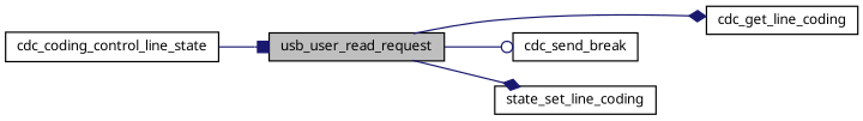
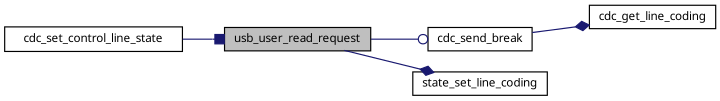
  digraph {
    fontname="Noto Sans"
    rankdir=LR
    node [color=black fillcolor=white fontname="Noto Sans" fontsize=10 shape=record style=filled]
    edge [arrowhead=diamond color=midnightblue fontname="Noto Sans" fontsize=10 labelfontname="FreeSans.ttf" labelfontsize=10 style=solid]
    n1 [fillcolor=grey75 fontcolor=black height=0.2 label=usb_user_read_request width=0.4]
    n2 [height=0.2 label=cdc_get_line_coding width=0.4]
    n3 [height=0.2 label=cdc_send_break width=0.4]
    n4 [height=0.2 label=state_set_line_coding width=0.4]
-   n5 [height=0.2 label=cdc_coding_control_line_state width=0.4]
-   n1 -> n2
+   n5 [height=0.2 label=cdc_set_control_line_state width=0.4]
+   n3 -> n2
    n1 -> n3 [arrowhead=odot]
    n1 -> n4
    n5 -> n1 [arrowhead=box]
  }
